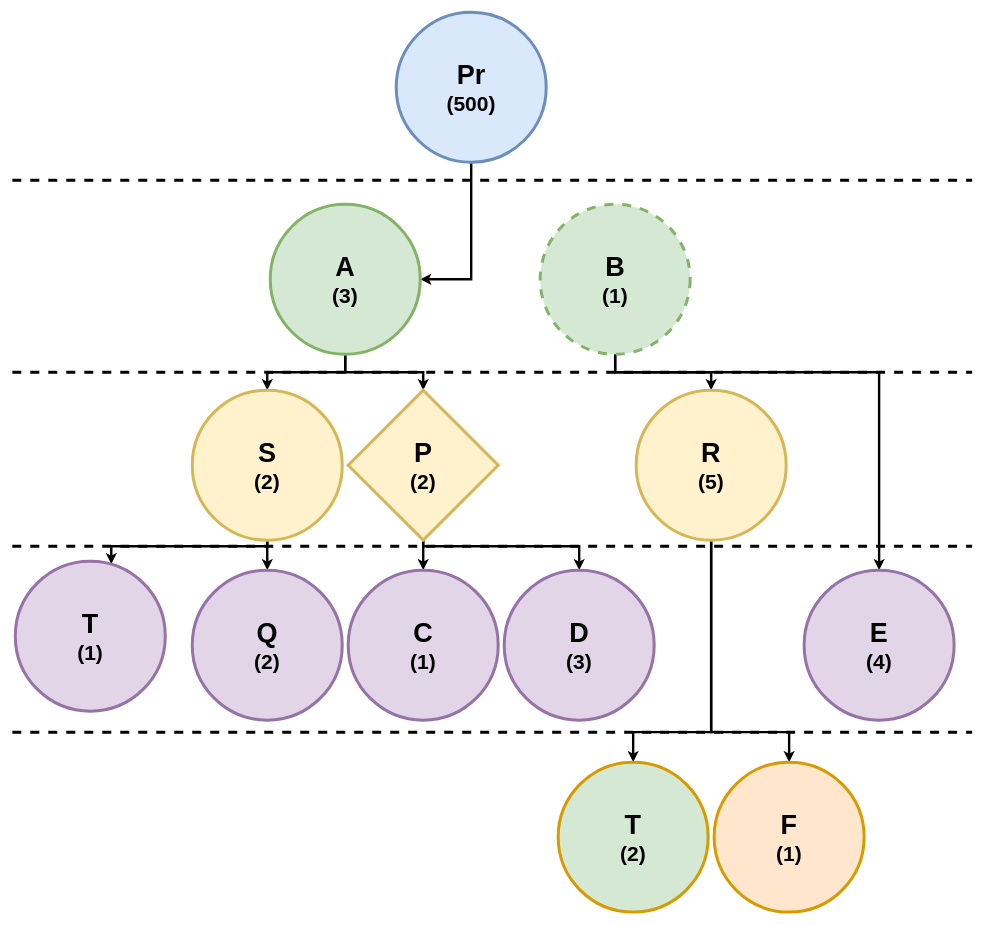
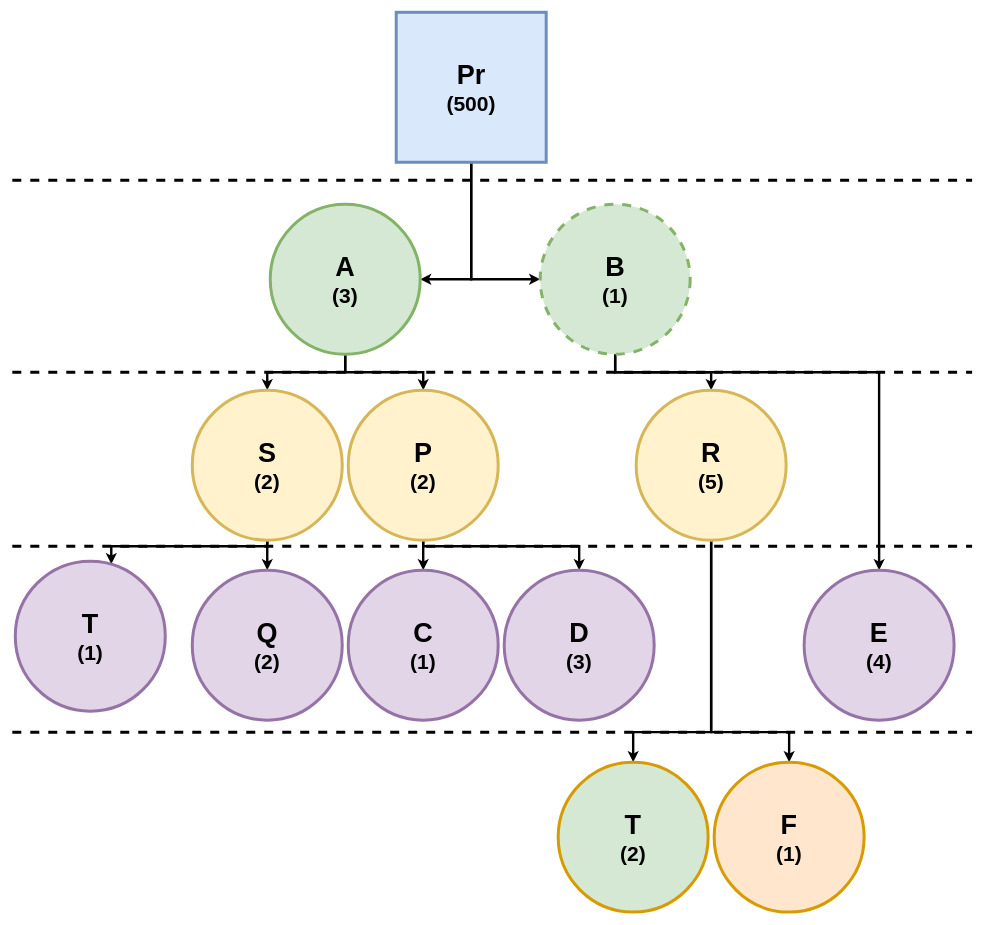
  <mxCell id="0" />
  <mxCell id="1" parent="0" />
  <mxCell id="2" style="edgeStyle=orthogonalEdgeStyle;rounded=0;orthogonalLoop=1;jettySize=auto;html=1;entryX=1;entryY=0.5;entryDx=0;entryDy=0;strokeWidth=4;fontStyle=1" edge="1" parent="1" source="4" target="7"><mxGeometry relative="1" as="geometry" /></mxCell>
- <mxCell id="4" value="&lt;font style=&quot;font-size: 45px;&quot;&gt;Pr&lt;/font&gt;&lt;div style=&quot;font-size: 35px;&quot;&gt;&lt;font style=&quot;font-size: 35px;&quot;&gt;(500)&lt;/font&gt;&lt;/div&gt;" style="ellipse;whiteSpace=wrap;html=1;aspect=fixed;fillColor=#dae8fc;strokeColor=#6c8ebf;strokeWidth=5;fontStyle=1" vertex="1" parent="1"><mxGeometry x="660" y="20" width="250" height="250" as="geometry" /></mxCell>
+ <mxCell id="3" style="edgeStyle=orthogonalEdgeStyle;rounded=0;orthogonalLoop=1;jettySize=auto;html=1;entryX=0;entryY=0.5;entryDx=0;entryDy=0;strokeWidth=4;fontStyle=1" edge="1" parent="1" source="4" target="10"><mxGeometry relative="1" as="geometry" /></mxCell>
+ <mxCell id="4" value="&lt;font style=&quot;font-size: 45px;&quot;&gt;Pr&lt;/font&gt;&lt;div style=&quot;font-size: 35px;&quot;&gt;&lt;font style=&quot;font-size: 35px;&quot;&gt;(500)&lt;/font&gt;&lt;/div&gt;" style="whiteSpace=wrap;html=1;aspect=fixed;fillColor=#dae8fc;strokeColor=#6c8ebf;strokeWidth=5;fontStyle=1;rounded=0;" vertex="1" parent="1"><mxGeometry x="660" y="20" width="250" height="250" as="geometry" /></mxCell>
  <mxCell id="5" style="edgeStyle=orthogonalEdgeStyle;rounded=0;orthogonalLoop=1;jettySize=auto;html=1;strokeWidth=4;fontStyle=1" edge="1" parent="1" source="7" target="13"><mxGeometry relative="1" as="geometry" /></mxCell>
  <mxCell id="6" style="edgeStyle=orthogonalEdgeStyle;rounded=0;orthogonalLoop=1;jettySize=auto;html=1;strokeWidth=4;fontStyle=1" edge="1" parent="1" source="7" target="16"><mxGeometry relative="1" as="geometry" /></mxCell>
  <mxCell id="7" value="&lt;font style=&quot;font-size: 45px;&quot;&gt;A&lt;/font&gt;&lt;br&gt;&lt;div style=&quot;font-size: 35px;&quot;&gt;&lt;font style=&quot;font-size: 35px;&quot;&gt;(3&lt;/font&gt;&lt;span style=&quot;background-color: initial;&quot;&gt;)&lt;/span&gt;&lt;/div&gt;" style="ellipse;whiteSpace=wrap;html=1;aspect=fixed;fillColor=#d5e8d4;strokeColor=#82b366;strokeWidth=5;fontStyle=1" vertex="1" parent="1"><mxGeometry x="450" y="340" width="250" height="250" as="geometry" /></mxCell>
  <mxCell id="8" style="edgeStyle=orthogonalEdgeStyle;rounded=0;orthogonalLoop=1;jettySize=auto;html=1;strokeWidth=4;fontStyle=1" edge="1" parent="1" source="10" target="19"><mxGeometry relative="1" as="geometry" /></mxCell>
  <mxCell id="9" style="edgeStyle=orthogonalEdgeStyle;rounded=0;orthogonalLoop=1;jettySize=auto;html=1;entryX=0.5;entryY=0;entryDx=0;entryDy=0;strokeWidth=4;" edge="1" parent="1" source="10" target="24"><mxGeometry relative="1" as="geometry"><Array as="points"><mxPoint x="1025" y="620" /><mxPoint x="1465" y="620" /></Array></mxGeometry></mxCell>
  <mxCell id="10" value="&lt;div style=&quot;&quot;&gt;&lt;font style=&quot;font-size: 45px;&quot;&gt;B&lt;/font&gt;&lt;/div&gt;&lt;div style=&quot;font-size: 35px;&quot;&gt;&lt;font style=&quot;font-size: 35px;&quot;&gt;(1&lt;/font&gt;&lt;span style=&quot;background-color: initial;&quot;&gt;)&lt;/span&gt;&lt;/div&gt;" style="ellipse;whiteSpace=wrap;html=1;aspect=fixed;fillColor=#d5e8d4;strokeColor=#82b366;strokeWidth=5;fontStyle=1;dashed=1;" vertex="1" parent="1"><mxGeometry x="900" y="340" width="250" height="250" as="geometry" /></mxCell>
  <mxCell id="11" style="edgeStyle=orthogonalEdgeStyle;rounded=0;orthogonalLoop=1;jettySize=auto;html=1;strokeWidth=4;" edge="1" parent="1" source="13" target="21"><mxGeometry relative="1" as="geometry" /></mxCell>
  <mxCell id="12" style="edgeStyle=orthogonalEdgeStyle;rounded=0;orthogonalLoop=1;jettySize=auto;html=1;strokeWidth=4;" edge="1" parent="1" source="13" target="20"><mxGeometry relative="1" as="geometry"><Array as="points"><mxPoint x="445" y="910" /><mxPoint x="185" y="910" /></Array></mxGeometry></mxCell>
  <mxCell id="13" value="&lt;font style=&quot;font-size: 45px;&quot;&gt;S&lt;/font&gt;&lt;div&gt;&lt;div style=&quot;font-size: 35px;&quot;&gt;&lt;font style=&quot;font-size: 35px;&quot;&gt;(2&lt;/font&gt;&lt;span style=&quot;background-color: initial;&quot;&gt;)&lt;/span&gt;&lt;/div&gt;&lt;/div&gt;" style="ellipse;whiteSpace=wrap;html=1;aspect=fixed;fillColor=#fff2cc;strokeColor=#d6b656;strokeWidth=5;fontStyle=1" vertex="1" parent="1"><mxGeometry x="320" y="650" width="250" height="250" as="geometry" /></mxCell>
  <mxCell id="14" style="edgeStyle=orthogonalEdgeStyle;rounded=0;orthogonalLoop=1;jettySize=auto;html=1;strokeWidth=4;" edge="1" parent="1" source="16" target="22"><mxGeometry relative="1" as="geometry" /></mxCell>
  <mxCell id="15" style="edgeStyle=orthogonalEdgeStyle;rounded=0;orthogonalLoop=1;jettySize=auto;html=1;entryX=0.5;entryY=0;entryDx=0;entryDy=0;strokeWidth=4;" edge="1" parent="1" source="16" target="23"><mxGeometry relative="1" as="geometry"><Array as="points"><mxPoint x="705" y="910" /><mxPoint x="965" y="910" /></Array></mxGeometry></mxCell>
- <mxCell id="16" value="&lt;font style=&quot;font-size: 45px;&quot;&gt;P&lt;/font&gt;&lt;br&gt;&lt;div style=&quot;font-size: 35px;&quot;&gt;&lt;font style=&quot;font-size: 35px;&quot;&gt;(2&lt;/font&gt;&lt;span style=&quot;background-color: initial;&quot;&gt;)&lt;/span&gt;&lt;/div&gt;" style="rhombus;whiteSpace=wrap;html=1;aspect=fixed;fillColor=#fff2cc;strokeColor=#d6b656;strokeWidth=5;fontStyle=1;" vertex="1" parent="1"><mxGeometry x="580" y="650" width="250" height="250" as="geometry" /></mxCell>
+ <mxCell id="16" value="&lt;font style=&quot;font-size: 45px;&quot;&gt;P&lt;/font&gt;&lt;br&gt;&lt;div style=&quot;font-size: 35px;&quot;&gt;&lt;font style=&quot;font-size: 35px;&quot;&gt;(2&lt;/font&gt;&lt;span style=&quot;background-color: initial;&quot;&gt;)&lt;/span&gt;&lt;/div&gt;" style="ellipse;whiteSpace=wrap;html=1;aspect=fixed;fillColor=#fff2cc;strokeColor=#d6b656;strokeWidth=5;fontStyle=1" vertex="1" parent="1"><mxGeometry x="580" y="650" width="250" height="250" as="geometry" /></mxCell>
  <mxCell id="17" style="edgeStyle=orthogonalEdgeStyle;rounded=0;orthogonalLoop=1;jettySize=auto;html=1;strokeWidth=4;" edge="1" parent="1" source="19" target="25"><mxGeometry relative="1" as="geometry"><Array as="points"><mxPoint x="1185" y="1220" /><mxPoint x="1055" y="1220" /></Array></mxGeometry></mxCell>
  <mxCell id="18" style="edgeStyle=orthogonalEdgeStyle;rounded=0;orthogonalLoop=1;jettySize=auto;html=1;entryX=0.5;entryY=0;entryDx=0;entryDy=0;strokeWidth=4;" edge="1" parent="1" source="19" target="26"><mxGeometry relative="1" as="geometry"><Array as="points"><mxPoint x="1185" y="1220" /><mxPoint x="1315" y="1220" /></Array></mxGeometry></mxCell>
  <mxCell id="19" value="&lt;font style=&quot;font-size: 45px;&quot;&gt;R&lt;/font&gt;&lt;br&gt;&lt;div style=&quot;font-size: 35px;&quot;&gt;&lt;font style=&quot;font-size: 35px;&quot;&gt;(5&lt;/font&gt;&lt;span style=&quot;background-color: initial;&quot;&gt;)&lt;/span&gt;&lt;/div&gt;" style="ellipse;whiteSpace=wrap;html=1;aspect=fixed;fillColor=#fff2cc;strokeColor=#d6b656;strokeWidth=5;fontStyle=1" vertex="1" parent="1"><mxGeometry x="1060" y="650" width="250" height="250" as="geometry" /></mxCell>
  <mxCell id="20" value="&lt;font style=&quot;font-size: 45px;&quot;&gt;T&lt;/font&gt;&lt;br&gt;&lt;div&gt;&lt;div style=&quot;font-size: 35px;&quot;&gt;&lt;font style=&quot;font-size: 35px;&quot;&gt;(1&lt;/font&gt;&lt;span style=&quot;background-color: initial;&quot;&gt;)&lt;/span&gt;&lt;/div&gt;&lt;/div&gt;" style="ellipse;whiteSpace=wrap;html=1;aspect=fixed;fillColor=#e1d5e7;strokeColor=#9673a6;strokeWidth=5;fontStyle=1" vertex="1" parent="1"><mxGeometry x="25" y="935" width="250" height="250" as="geometry" /></mxCell>
  <mxCell id="21" value="&lt;font style=&quot;font-size: 45px;&quot;&gt;Q&lt;/font&gt;&lt;div&gt;&lt;div style=&quot;font-size: 35px;&quot;&gt;&lt;font style=&quot;font-size: 35px;&quot;&gt;(2&lt;/font&gt;&lt;span style=&quot;background-color: initial;&quot;&gt;)&lt;/span&gt;&lt;/div&gt;&lt;/div&gt;" style="ellipse;whiteSpace=wrap;html=1;aspect=fixed;fillColor=#e1d5e7;strokeColor=#9673a6;strokeWidth=5;fontStyle=1" vertex="1" parent="1"><mxGeometry x="320" y="950" width="250" height="250" as="geometry" /></mxCell>
  <mxCell id="22" value="&lt;font style=&quot;font-size: 45px;&quot;&gt;C&lt;/font&gt;&lt;br&gt;&lt;div&gt;&lt;div style=&quot;font-size: 35px;&quot;&gt;&lt;font style=&quot;font-size: 35px;&quot;&gt;(1&lt;/font&gt;&lt;span style=&quot;background-color: initial;&quot;&gt;)&lt;/span&gt;&lt;/div&gt;&lt;/div&gt;" style="ellipse;whiteSpace=wrap;html=1;aspect=fixed;fillColor=#e1d5e7;strokeColor=#9673a6;strokeWidth=5;fontStyle=1" vertex="1" parent="1"><mxGeometry x="580" y="950" width="250" height="250" as="geometry" /></mxCell>
  <mxCell id="23" value="&lt;font style=&quot;font-size: 45px;&quot;&gt;D&lt;/font&gt;&lt;br&gt;&lt;div&gt;&lt;div style=&quot;font-size: 35px;&quot;&gt;&lt;font style=&quot;font-size: 35px;&quot;&gt;(3&lt;/font&gt;&lt;span style=&quot;background-color: initial;&quot;&gt;)&lt;/span&gt;&lt;/div&gt;&lt;/div&gt;" style="ellipse;whiteSpace=wrap;html=1;aspect=fixed;fillColor=#e1d5e7;strokeColor=#9673a6;strokeWidth=5;fontStyle=1" vertex="1" parent="1"><mxGeometry x="840" y="950" width="250" height="250" as="geometry" /></mxCell>
  <mxCell id="24" value="&lt;font style=&quot;font-size: 45px;&quot;&gt;E&lt;/font&gt;&lt;br&gt;&lt;div&gt;&lt;div style=&quot;font-size: 35px;&quot;&gt;&lt;font style=&quot;font-size: 35px;&quot;&gt;(4&lt;/font&gt;&lt;span style=&quot;background-color: initial;&quot;&gt;)&lt;/span&gt;&lt;/div&gt;&lt;/div&gt;" style="ellipse;whiteSpace=wrap;html=1;aspect=fixed;fillColor=#e1d5e7;strokeColor=#9673a6;strokeWidth=5;fontStyle=1" vertex="1" parent="1"><mxGeometry x="1340" y="950" width="250" height="250" as="geometry" /></mxCell>
  <mxCell id="25" value="&lt;font style=&quot;font-size: 45px;&quot;&gt;T&lt;/font&gt;&lt;br&gt;&lt;div&gt;&lt;div style=&quot;font-size: 35px;&quot;&gt;&lt;font style=&quot;font-size: 35px;&quot;&gt;(2&lt;/font&gt;&lt;span style=&quot;background-color: initial;&quot;&gt;)&lt;/span&gt;&lt;/div&gt;&lt;/div&gt;" style="ellipse;whiteSpace=wrap;html=1;aspect=fixed;fillColor=#d5e8d4;strokeColor=#d79b00;strokeWidth=5;fontStyle=1;" vertex="1" parent="1"><mxGeometry x="930" y="1270" width="250" height="250" as="geometry" /></mxCell>
  <mxCell id="26" value="&lt;font style=&quot;font-size: 45px;&quot;&gt;F&lt;/font&gt;&lt;br&gt;&lt;div&gt;&lt;div style=&quot;font-size: 35px;&quot;&gt;&lt;font style=&quot;font-size: 35px;&quot;&gt;(1&lt;/font&gt;&lt;span style=&quot;background-color: initial;&quot;&gt;)&lt;/span&gt;&lt;/div&gt;&lt;/div&gt;" style="ellipse;whiteSpace=wrap;html=1;aspect=fixed;fillColor=#ffe6cc;strokeColor=#d79b00;strokeWidth=5;fontStyle=1;" vertex="1" parent="1"><mxGeometry x="1190" y="1270" width="250" height="250" as="geometry" /></mxCell>
  <mxCell id="27" value="" style="endArrow=none;dashed=1;html=1;rounded=0;strokeWidth=5;" edge="1" parent="1"><mxGeometry width="50" height="50" relative="1" as="geometry"><mxPoint x="20" y="300" as="sourcePoint" /><mxPoint x="1620" y="300" as="targetPoint" /></mxGeometry></mxCell>
  <mxCell id="28" value="" style="endArrow=none;dashed=1;html=1;rounded=0;strokeWidth=5;" edge="1" parent="1"><mxGeometry width="50" height="50" relative="1" as="geometry"><mxPoint x="20" y="620" as="sourcePoint" /><mxPoint x="1620" y="620" as="targetPoint" /></mxGeometry></mxCell>
  <mxCell id="29" value="" style="endArrow=none;dashed=1;html=1;rounded=0;strokeWidth=5;" edge="1" parent="1"><mxGeometry width="50" height="50" relative="1" as="geometry"><mxPoint x="20" y="910" as="sourcePoint" /><mxPoint x="1620" y="910" as="targetPoint" /></mxGeometry></mxCell>
  <mxCell id="30" value="" style="endArrow=none;dashed=1;html=1;rounded=0;strokeWidth=5;" edge="1" parent="1"><mxGeometry width="50" height="50" relative="1" as="geometry"><mxPoint x="20" y="1220" as="sourcePoint" /><mxPoint x="1620" y="1220" as="targetPoint" /></mxGeometry></mxCell>
